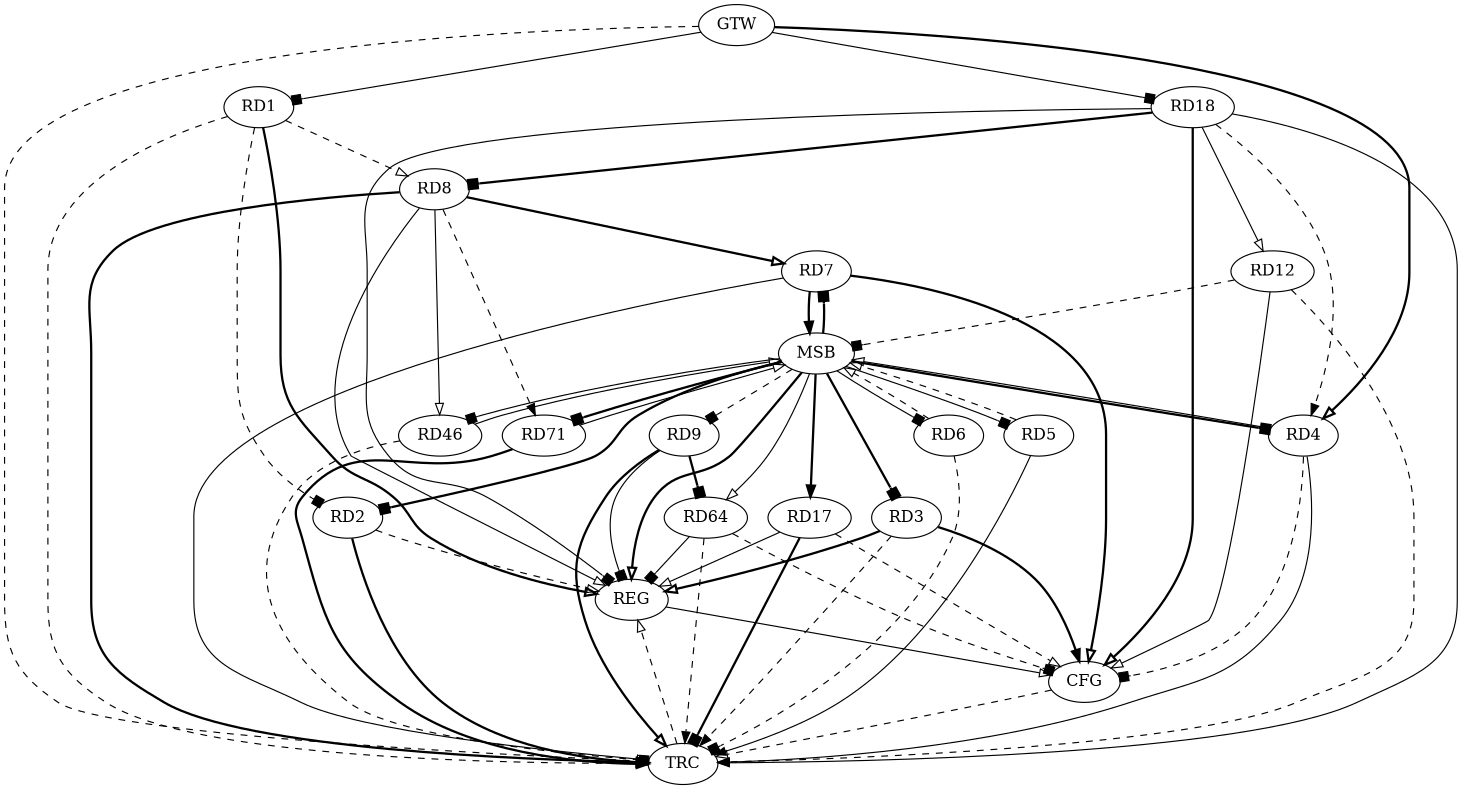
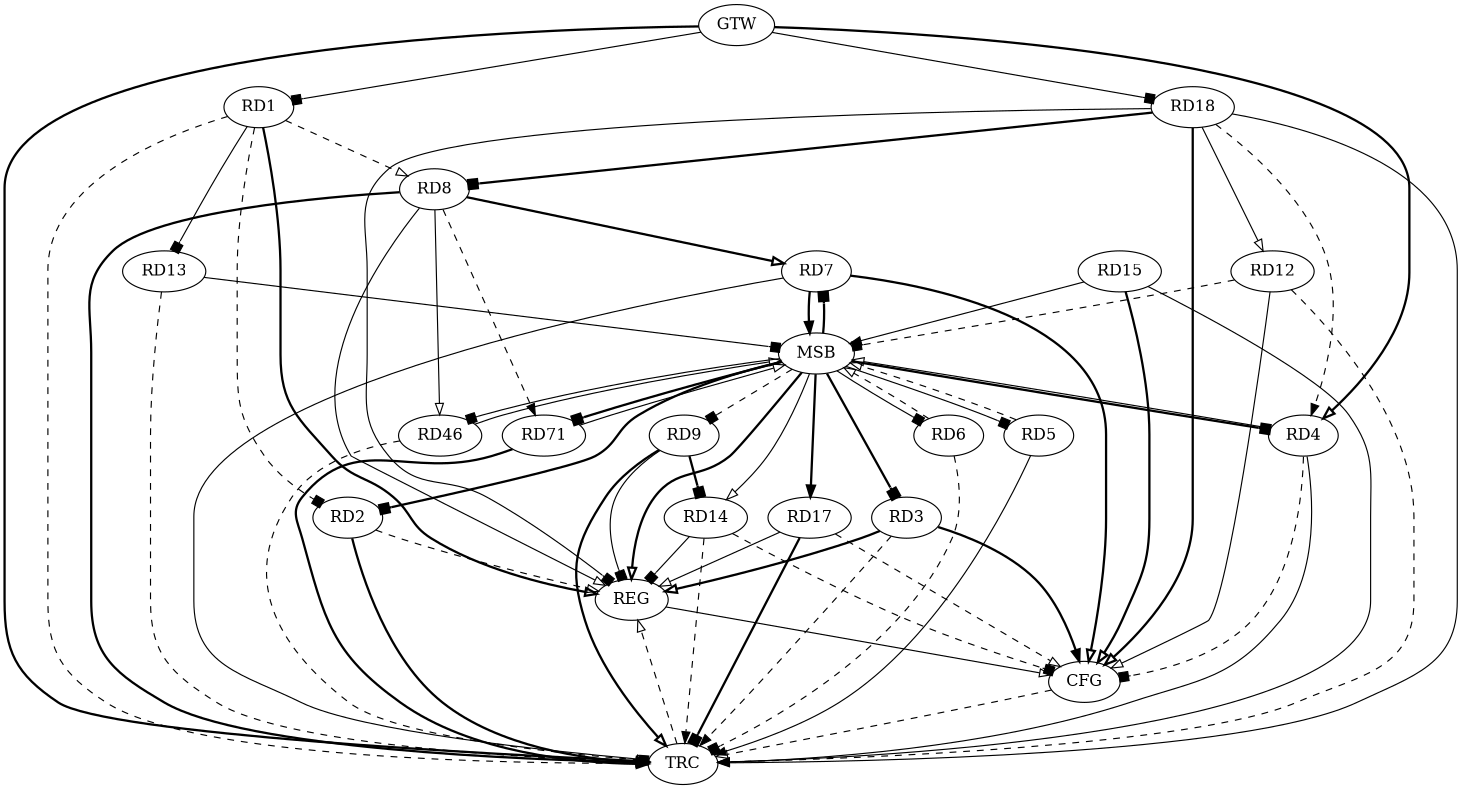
  strict digraph {
    edge [arrowhead=onormal style=solid]
    n1 [label=RD1]
    n2 [label=RD2]
    n3 [label=RD8]
+   n4 [label=RD13]
    n5 [label=REG]
    n6 [label=TRC]
    n7 [label=RD7]
    n8 [label=RD71]
    n9 [label=RD46]
    n10 [label=MSB]
    n11 [label=CFG]
    n12 [label=RD3]
    n13 [label=RD4]
    n14 [label=RD5]
    n15 [label=RD6]
    n16 [label=RD9]
-   n17 [label=RD64]
+   n17 [label=RD14]
    n18 [label=RD17]
    n19 [label=RD18]
    n20 [label=RD12]
+   n21 [label=RD15]
    n22 [label=GTW]
    n1 -> n2 [arrowhead=box style=dashed]
    n1 -> n3 [style=dashed]
+   n1 -> n4 [arrowhead=box]
    n1 -> n5 [style=bold]
    n1 -> n6 [arrowhead=normal style=dashed]
    n2 -> n5 [style=dashed]
    n2 -> n6 [style=bold]
    n3 -> n5
    n3 -> n6 [style=bold]
    n3 -> n7 [style=bold]
    n3 -> n8 [arrowhead=normal style=dashed]
    n3 -> n9
+   n4 -> n6 [style=dashed]
+   n4 -> n10 [arrowhead=box]
    n5 -> n11
    n6 -> n5 [style=dashed]
    n7 -> n6
    n7 -> n10 [arrowhead=normal style=bold]
    n7 -> n11 [style=bold]
    n8 -> n6 [style=bold]
    n8 -> n10
    n9 -> n6 [arrowhead=box style=dashed]
    n9 -> n10
    n10 -> n2 [arrowhead=box style=bold]
    n10 -> n5 [style=bold]
    n10 -> n7 [arrowhead=box style=bold]
    n10 -> n8 [arrowhead=box style=bold]
    n10 -> n9 [arrowhead=box]
    n10 -> n12 [arrowhead=box style=bold]
    n10 -> n13 [arrowhead=box style=bold]
    n10 -> n14 [arrowhead=box]
    n10 -> n15 [arrowhead=box]
    n10 -> n16 [arrowhead=box style=dashed]
    n10 -> n17
    n10 -> n18 [arrowhead=normal style=bold]
    n11 -> n6 [style=dashed]
    n12 -> n5 [style=bold]
    n12 -> n6 [arrowhead=normal style=dashed]
    n12 -> n11 [arrowhead=normal style=bold]
    n13 -> n6 [arrowhead=normal]
    n13 -> n10
    n13 -> n11 [arrowhead=box style=dashed]
    n14 -> n6 [arrowhead=normal]
    n14 -> n10 [style=dashed]
    n15 -> n6 [arrowhead=box style=dashed]
    n15 -> n10 [style=dashed]
    n16 -> n5 [arrowhead=box]
    n16 -> n6 [style=bold]
    n16 -> n17 [arrowhead=box style=bold]
    n17 -> n5 [arrowhead=box]
    n17 -> n6 [arrowhead=normal style=dashed]
    n17 -> n11 [arrowhead=box style=dashed]
    n18 -> n5
    n18 -> n6 [arrowhead=box style=bold]
    n18 -> n11 [style=dashed]
    n19 -> n3 [arrowhead=box style=bold]
    n19 -> n5 [arrowhead=box]
    n19 -> n6 [arrowhead=normal]
    n19 -> n11 [style=bold]
    n19 -> n13 [arrowhead=normal style=dashed]
    n19 -> n20
    n20 -> n6 [style=dashed]
    n20 -> n10 [arrowhead=box style=dashed]
    n20 -> n11
+   n21 -> n6 [arrowhead=normal]
+   n21 -> n10 [arrowhead=normal]
+   n21 -> n11 [style=bold]
    n22 -> n1 [arrowhead=box]
-   n22 -> n6 [style=dashed]
+   n22 -> n6 [style=bold]
    n22 -> n13 [style=bold]
    n22 -> n19 [arrowhead=box]
  }
